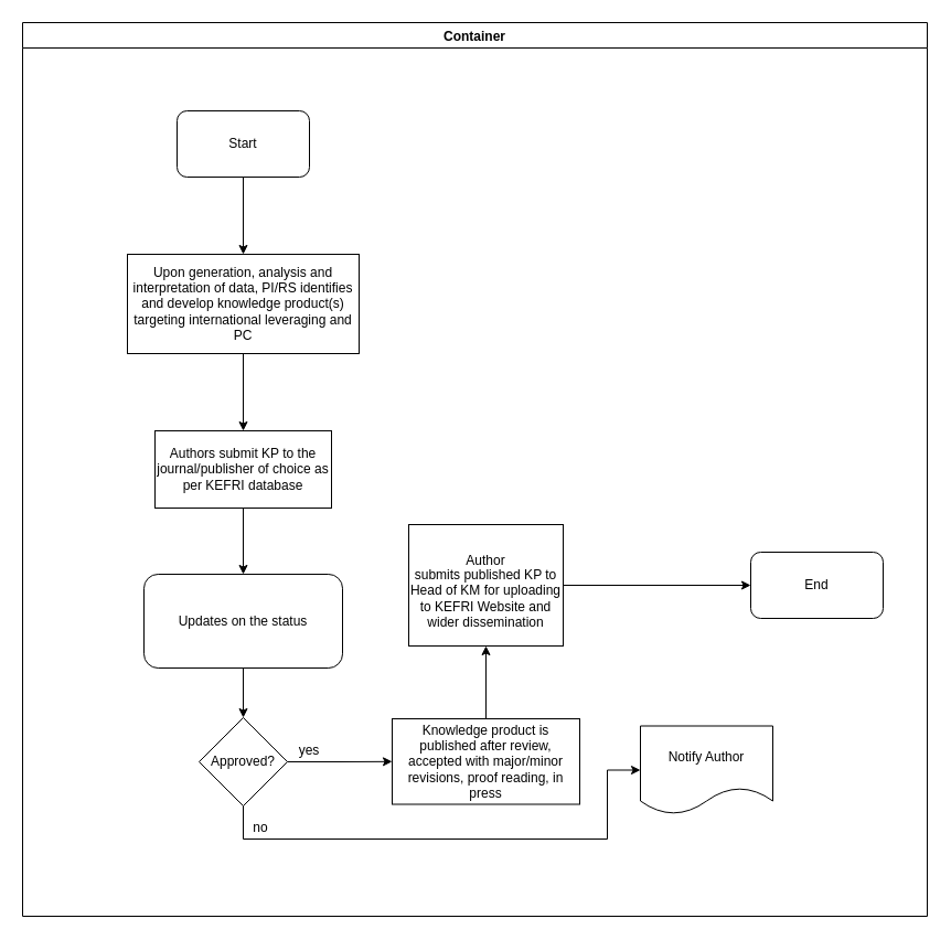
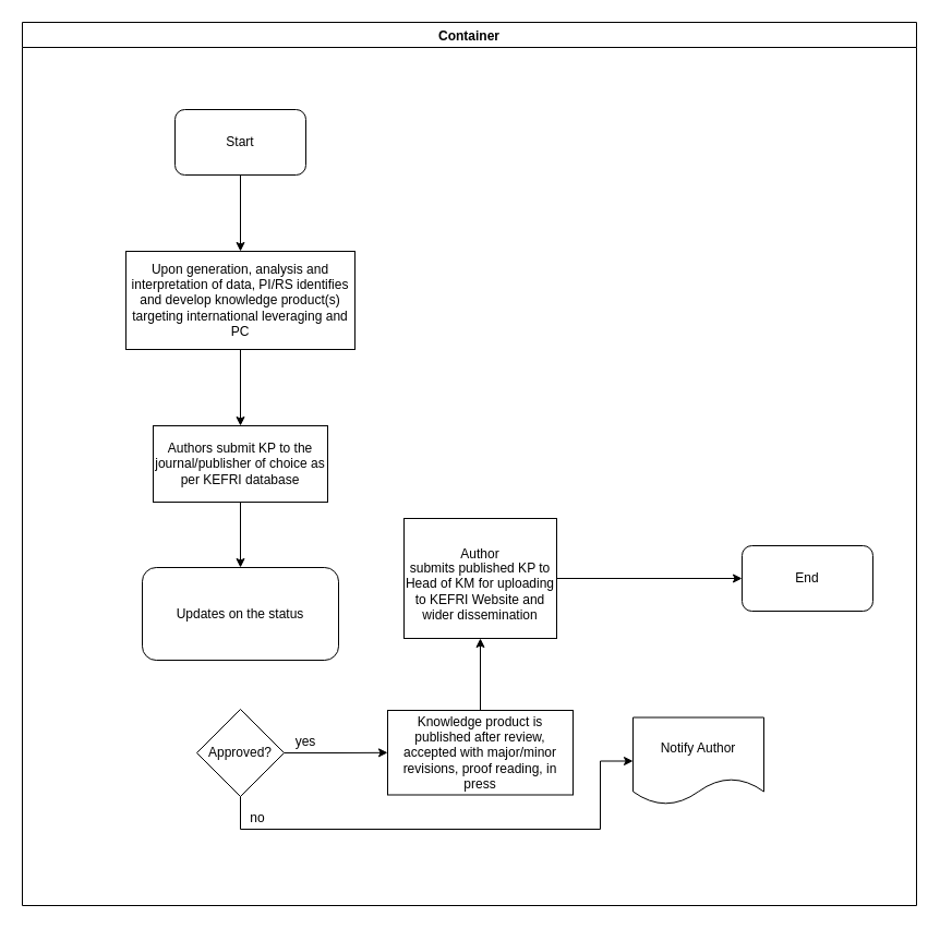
  <mxCell id="0" />
  <mxCell id="1" parent="0" />
  <mxCell id="2" value="Container" style="swimlane;" parent="1" vertex="1"><mxGeometry x="20" y="20" width="820" height="810" as="geometry" /></mxCell>
  <mxCell id="3" value="Upon generation, analysis and interpretation of data, PI/RS identifies and develop knowledge product(s) targeting international leveraging and PC" style="rounded=0;whiteSpace=wrap;html=1;" parent="2" vertex="1"><mxGeometry x="95" y="210" width="210" height="90" as="geometry" /></mxCell>
  <mxCell id="4" value="Authors submit KP to the journal/publisher of choice as per KEFRI database" style="whiteSpace=wrap;html=1;rounded=0;" parent="2" vertex="1"><mxGeometry x="120" y="370" width="160" height="70" as="geometry" /></mxCell>
  <mxCell id="5" value="" style="edgeStyle=orthogonalEdgeStyle;rounded=0;orthogonalLoop=1;jettySize=auto;html=1;" parent="2" source="3" target="4" edge="1"><mxGeometry relative="1" as="geometry" /></mxCell>
  <mxCell id="6" value="yes" style="text;html=1;strokeColor=none;fillColor=none;align=center;verticalAlign=middle;whiteSpace=wrap;rounded=0;" parent="2" vertex="1"><mxGeometry x="240" y="650" width="40" height="20" as="geometry" /></mxCell>
  <mxCell id="7" value="no" style="text;html=1;strokeColor=none;fillColor=none;align=center;verticalAlign=middle;whiteSpace=wrap;rounded=0;" parent="2" vertex="1"><mxGeometry x="196" y="720" width="40" height="20" as="geometry" /></mxCell>
  <mxCell id="8" value="End" style="rounded=1;whiteSpace=wrap;html=1;" parent="2" vertex="1"><mxGeometry x="660" y="480" width="120" height="60" as="geometry" /></mxCell>
  <mxCell id="9" value="&lt;p style=&quot;margin-bottom: 0in ; line-height: 100%&quot;&gt;Author&lt;/p&gt;submits published KP to Head of KM for uploading to KEFRI Website and wider dissemination" style="whiteSpace=wrap;html=1;" parent="2" vertex="1"><mxGeometry x="350" y="455" width="140" height="110" as="geometry" /></mxCell>
  <mxCell id="10" value="" style="edgeStyle=orthogonalEdgeStyle;rounded=0;orthogonalLoop=1;jettySize=auto;html=1;entryX=0;entryY=0.5;entryDx=0;entryDy=0;" parent="2" source="9" target="8" edge="1"><mxGeometry relative="1" as="geometry"><mxPoint x="570" y="567.5" as="targetPoint" /></mxGeometry></mxCell>
  <mxCell id="11" value="Approved?" style="rhombus;whiteSpace=wrap;html=1;" parent="2" vertex="1"><mxGeometry x="160" y="630" width="80" height="80" as="geometry" /></mxCell>
  <mxCell id="12" value="" style="edgeStyle=orthogonalEdgeStyle;rounded=0;orthogonalLoop=1;jettySize=auto;html=1;" parent="1" source="13" target="3" edge="1"><mxGeometry relative="1" as="geometry"><mxPoint x="220" y="240" as="targetPoint" /></mxGeometry></mxCell>
  <mxCell id="13" value="Start" style="rounded=1;whiteSpace=wrap;html=1;" parent="1" vertex="1"><mxGeometry x="160" y="100" width="120" height="60" as="geometry" /></mxCell>
- <mxCell id="14" value="" style="edgeStyle=orthogonalEdgeStyle;rounded=0;orthogonalLoop=1;jettySize=auto;html=1;" parent="1" source="15" target="11" edge="1"><mxGeometry relative="1" as="geometry"><mxPoint x="220" y="697.5" as="targetPoint" /></mxGeometry></mxCell>
  <mxCell id="15" value="&lt;div&gt;Updates on the status&lt;br&gt;&lt;/div&gt;" style="whiteSpace=wrap;html=1;rounded=1;" parent="1" vertex="1"><mxGeometry x="130" y="520" width="180" height="85" as="geometry" /></mxCell>
  <mxCell id="16" value="" style="edgeStyle=orthogonalEdgeStyle;rounded=0;orthogonalLoop=1;jettySize=auto;html=1;" parent="1" source="4" target="15" edge="1"><mxGeometry relative="1" as="geometry" /></mxCell>
  <mxCell id="17" value="" style="edgeStyle=orthogonalEdgeStyle;rounded=0;orthogonalLoop=1;jettySize=auto;html=1;" parent="1" source="11" target="20" edge="1"><mxGeometry relative="1" as="geometry" /></mxCell>
  <mxCell id="18" value="" style="edgeStyle=orthogonalEdgeStyle;rounded=0;orthogonalLoop=1;jettySize=auto;html=1;entryX=0;entryY=0.5;entryDx=0;entryDy=0;" parent="1" source="11" target="21" edge="1"><mxGeometry relative="1" as="geometry"><mxPoint x="520" y="760" as="targetPoint" /><Array as="points"><mxPoint x="220" y="760" /><mxPoint x="550" y="760" /><mxPoint x="550" y="698" /></Array></mxGeometry></mxCell>
  <mxCell id="19" value="" style="edgeStyle=orthogonalEdgeStyle;rounded=0;orthogonalLoop=1;jettySize=auto;html=1;" parent="1" source="20" target="9" edge="1"><mxGeometry relative="1" as="geometry" /></mxCell>
  <mxCell id="20" value="Knowledge product is published after review, accepted with major/minor revisions, proof reading, in press" style="whiteSpace=wrap;html=1;" parent="1" vertex="1"><mxGeometry x="355" y="651" width="170" height="77.5" as="geometry" /></mxCell>
  <mxCell id="21" value="Notify Author" style="shape=document;whiteSpace=wrap;html=1;boundedLbl=1;" parent="1" vertex="1"><mxGeometry x="580" y="657.5" width="120" height="80" as="geometry" /></mxCell>
